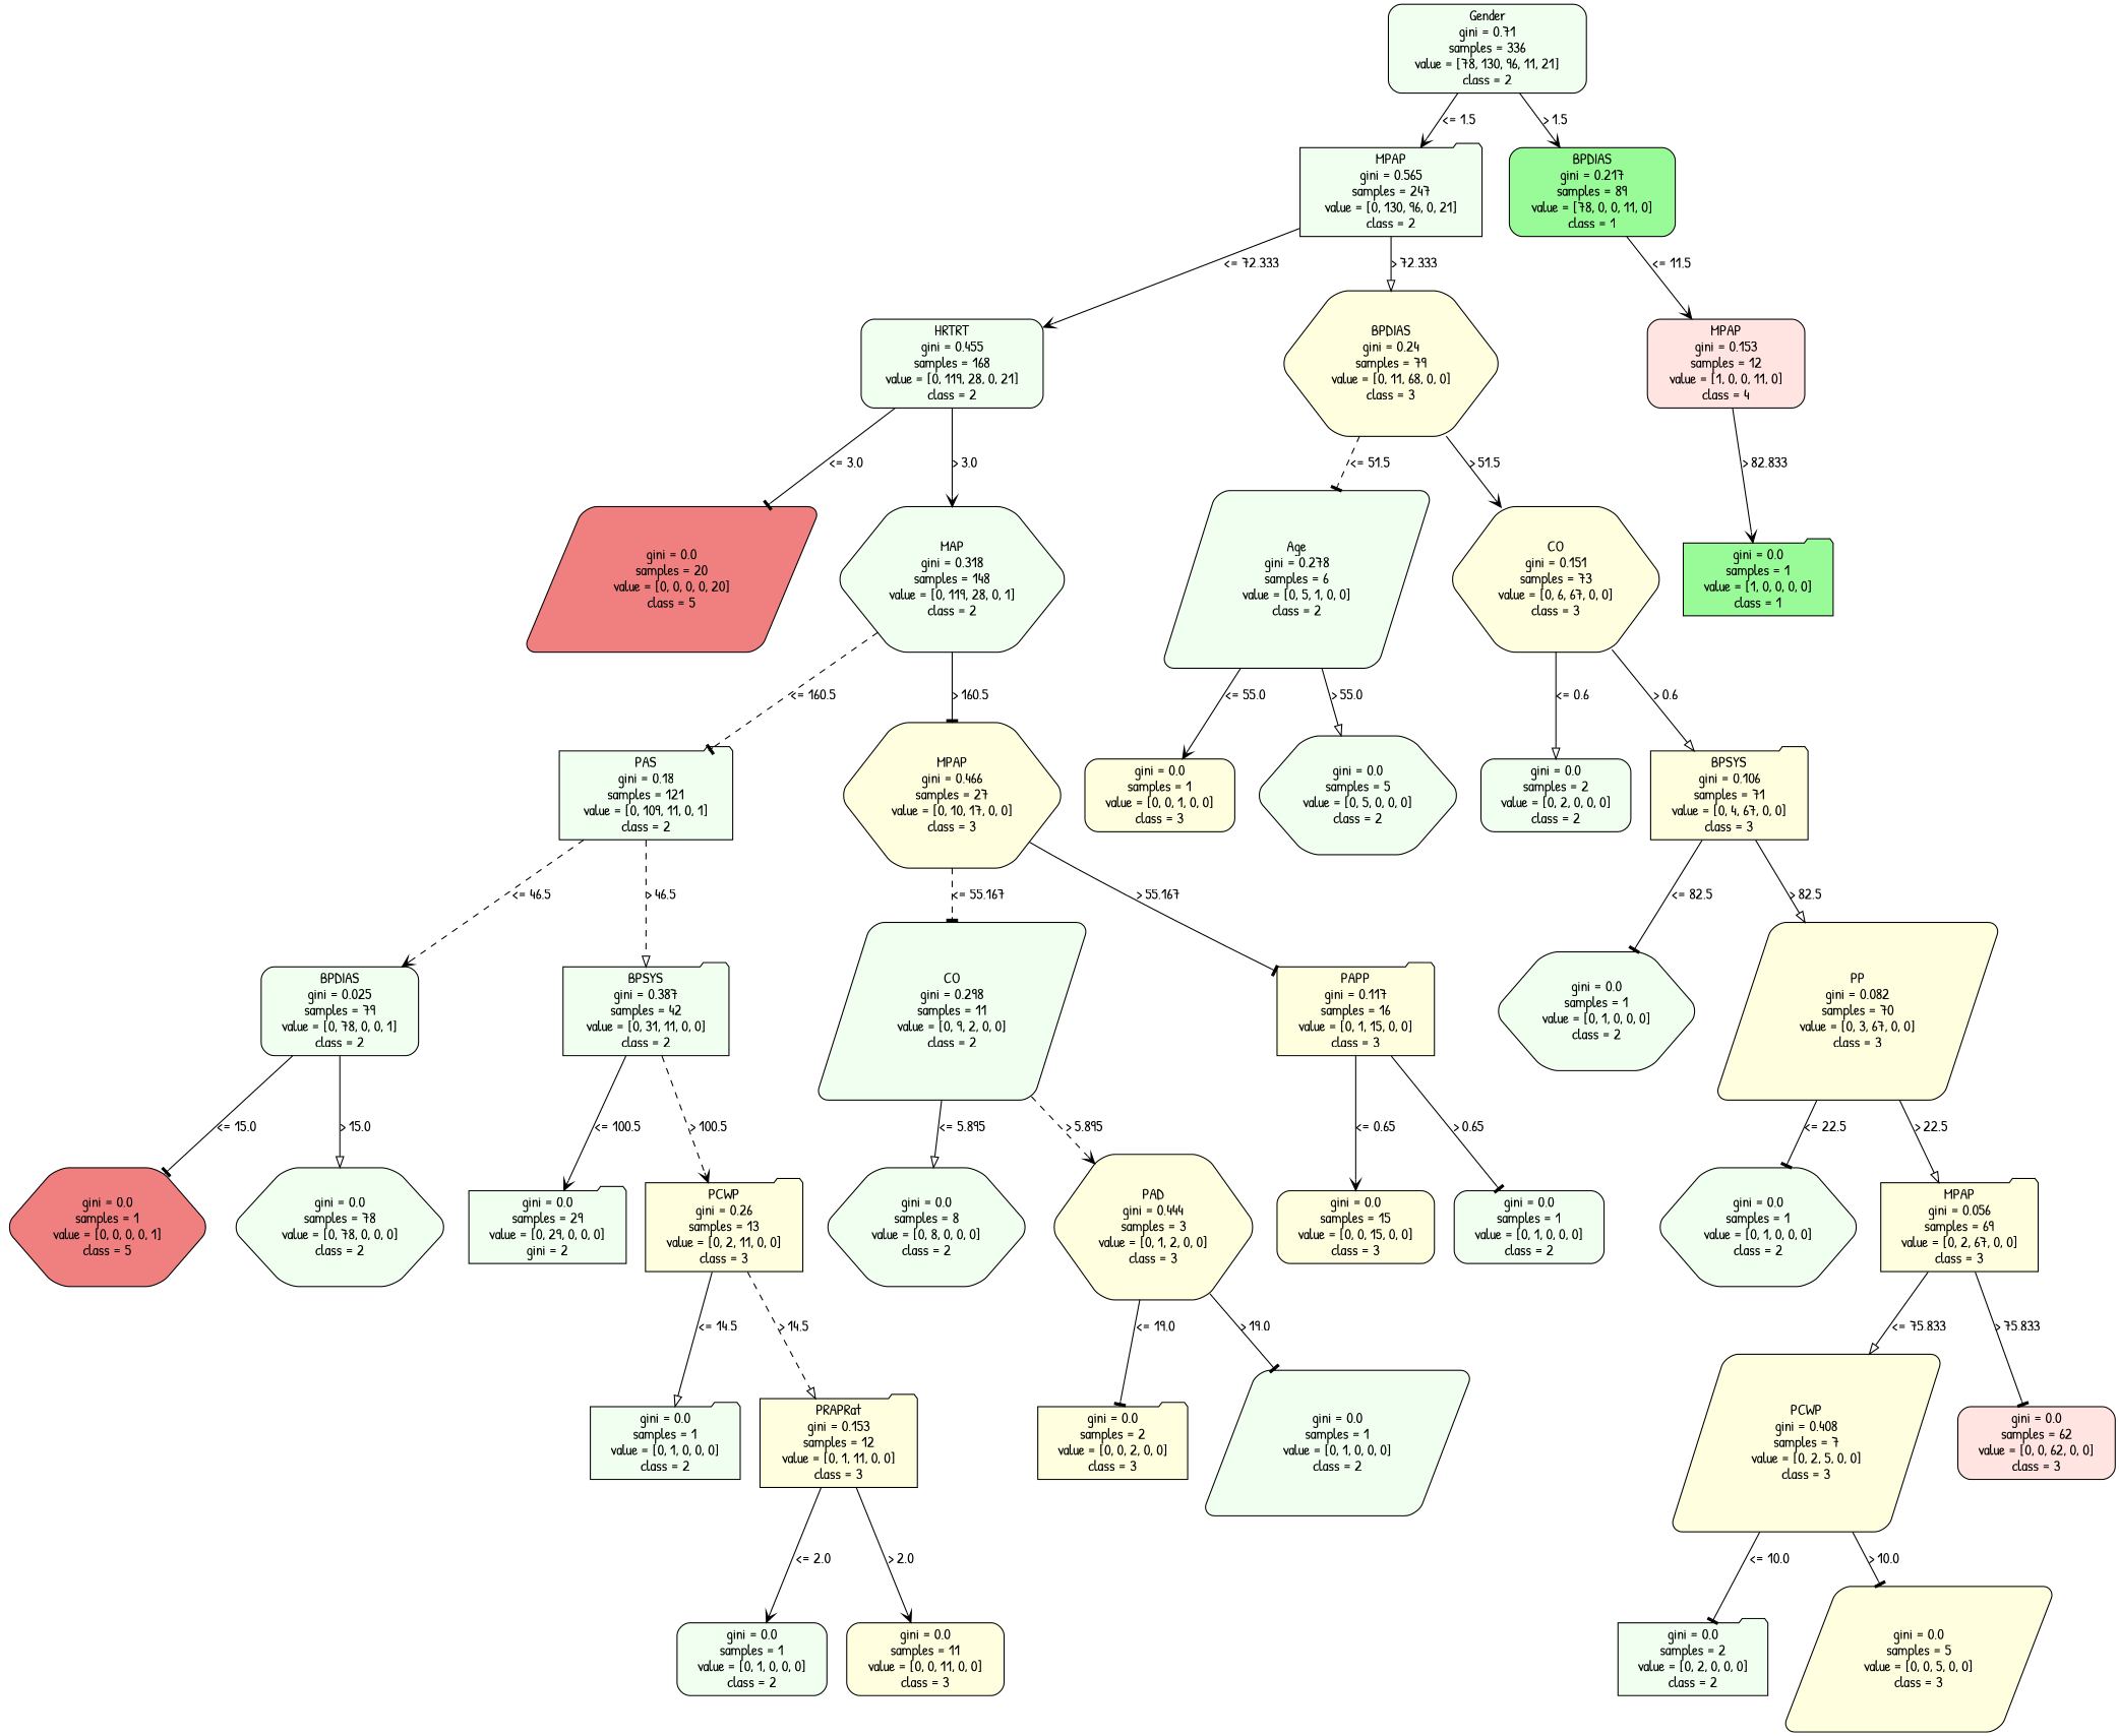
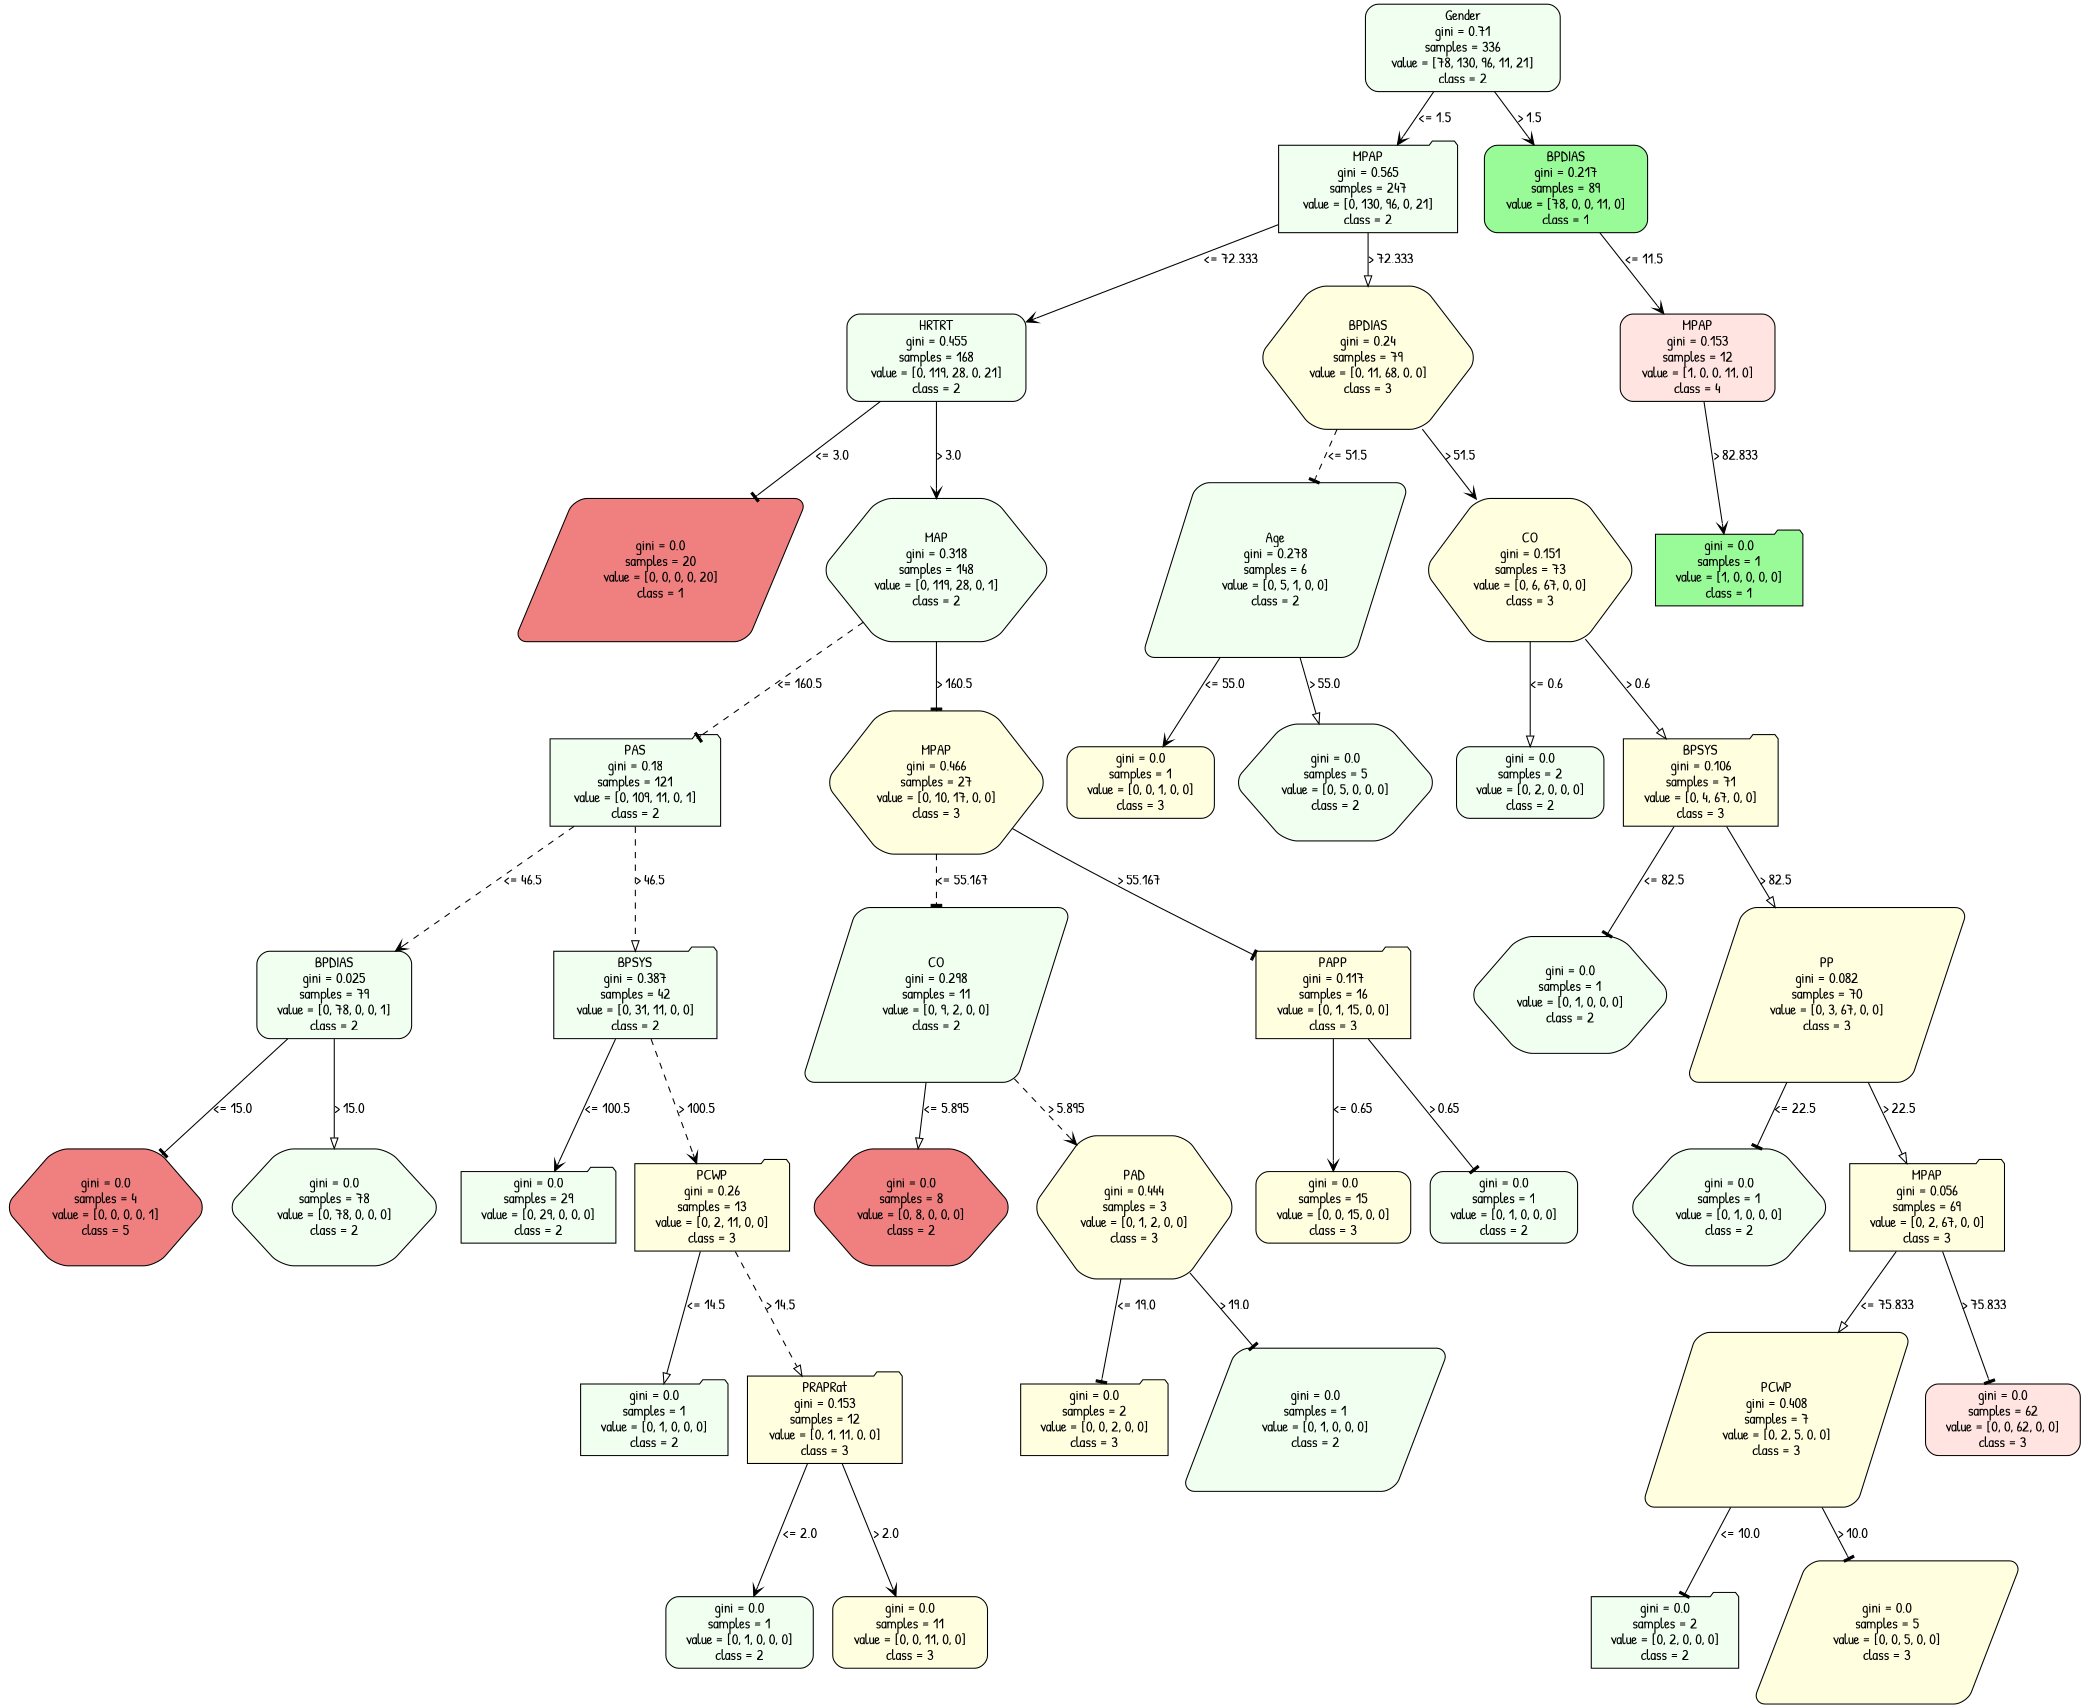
  strict digraph {
    fontname="Patrick Hand"
    node [color=black fillcolor=honeydew fontname="Patrick Hand" shape=folder style="filled, rounded"]
    edge [arrowhead=vee fontname="Patrick Hand" op="<=" param=1.5 style=solid]
    n1 [height=1.1528 label="Gender\ngini = 0.71\nsamples = 336\nvalue = [78, 130, 96, 11, 21]\nclass = 2" shape=box width=2.5694]
    n2 [height=1.1528 label="MPAP\ngini = 0.565\nsamples = 247\nvalue = [0, 130, 96, 0, 21]\nclass = 2" width=2.3611]
    n3 [fillcolor=palegreen height=1.1528 label="BPDIAS\ngini = 0.217\nsamples = 89\nvalue = [78, 0, 0, 11, 0]\nclass = 1" shape=box width=2.1528]
    n4 [height=1.1528 label="HRTRT\ngini = 0.455\nsamples = 168\nvalue = [0, 119, 28, 0, 21]\nclass = 2" shape=box width=2.3611]
    n5 [fillcolor=lightyellow height=1.1528 label="BPDIAS\ngini = 0.24\nsamples = 79\nvalue = [0, 11, 68, 0, 0]\nclass = 3" shape=hexagon width=2.1528]
    n6 [fillcolor=mistyrose height=1.1528 label="MPAP\ngini = 0.153\nsamples = 12\nvalue = [1, 0, 0, 11, 0]\nclass = 4" shape=box width=2.0417]
-   n7 [fillcolor=lightcoral height=0.94444 label="gini = 0.0\nsamples = 20\nvalue = [0, 0, 0, 0, 20]\nclass = 5" shape=parallelogram width=2.0417]
+   n7 [fillcolor=lightcoral height=0.94444 label="gini = 0.0\nsamples = 20\nvalue = [0, 0, 0, 0, 20]\nclass = 1" shape=parallelogram width=2.0417]
    n8 [height=1.1528 label="MAP\ngini = 0.318\nsamples = 148\nvalue = [0, 119, 28, 0, 1]\nclass = 2" shape=hexagon width=2.25]
    n9 [height=1.1528 label="Age\ngini = 0.278\nsamples = 6\nvalue = [0, 5, 1, 0, 0]\nclass = 2" shape=parallelogram width=1.9444]
    n10 [fillcolor=lightyellow height=1.1528 label="CO\ngini = 0.151\nsamples = 73\nvalue = [0, 6, 67, 0, 0]\nclass = 3" shape=hexagon width=2.0417]
    n11 [fillcolor=palegreen height=0.94444 label="gini = 0.0\nsamples = 1\nvalue = [1, 0, 0, 0, 0]\nclass = 1" width=1.9444]
    n12 [height=1.1528 label="PAS\ngini = 0.18\nsamples = 121\nvalue = [0, 109, 11, 0, 1]\nclass = 2" width=2.25]
    n13 [fillcolor=lightyellow height=1.1528 label="MPAP\ngini = 0.466\nsamples = 27\nvalue = [0, 10, 17, 0, 0]\nclass = 3" shape=hexagon width=2.1528]
    n14 [fillcolor=lightyellow height=0.94444 label="gini = 0.0\nsamples = 1\nvalue = [0, 0, 1, 0, 0]\nclass = 3" shape=box width=1.9444]
    n15 [height=0.94444 label="gini = 0.0\nsamples = 5\nvalue = [0, 5, 0, 0, 0]\nclass = 2" shape=hexagon width=1.9444]
    n16 [height=0.94444 label="gini = 0.0\nsamples = 2\nvalue = [0, 2, 0, 0, 0]\nclass = 2" shape=box width=1.9444]
    n17 [fillcolor=lightyellow height=1.1528 label="BPSYS\ngini = 0.106\nsamples = 71\nvalue = [0, 4, 67, 0, 0]\nclass = 3" width=2.0417]
    n18 [height=1.1528 label="BPDIAS\ngini = 0.025\nsamples = 79\nvalue = [0, 78, 0, 0, 1]\nclass = 2" shape=box width=2.0417]
    n19 [height=1.1528 label="BPSYS\ngini = 0.387\nsamples = 42\nvalue = [0, 31, 11, 0, 0]\nclass = 2" width=2.1528]
    n20 [height=1.1528 label="CO\ngini = 0.298\nsamples = 11\nvalue = [0, 9, 2, 0, 0]\nclass = 2" shape=parallelogram width=1.9444]
    n21 [fillcolor=lightyellow height=1.1528 label="PAPP\ngini = 0.117\nsamples = 16\nvalue = [0, 1, 15, 0, 0]\nclass = 3" width=2.0417]
-   n22 [fillcolor=lightcoral height=0.94444 label="gini = 0.0\nsamples = 1\nvalue = [0, 0, 0, 0, 1]\nclass = 5" shape=hexagon width=1.9444]
+   n22 [fillcolor=lightcoral height=0.94444 label="gini = 0.0\nsamples = 4\nvalue = [0, 0, 0, 0, 1]\nclass = 5" shape=hexagon width=1.9444]
    n23 [height=0.94444 label="gini = 0.0\nsamples = 78\nvalue = [0, 78, 0, 0, 0]\nclass = 2" shape=hexagon width=2.0417]
-   n24 [height=0.94444 label="gini = 0.0\nsamples = 29\nvalue = [0, 29, 0, 0, 0]\ngini = 2" width=2.0417]
+   n24 [height=0.94444 label="gini = 0.0\nsamples = 29\nvalue = [0, 29, 0, 0, 0]\nclass = 2" width=2.0417]
    n25 [fillcolor=lightyellow height=1.1528 label="PCWP\ngini = 0.26\nsamples = 13\nvalue = [0, 2, 11, 0, 0]\nclass = 3" width=2.0417]
-   n26 [height=0.94444 label="gini = 0.0\nsamples = 8\nvalue = [0, 8, 0, 0, 0]\nclass = 2" shape=hexagon width=1.9444]
+   n26 [fillcolor=lightcoral height=0.94444 label="gini = 0.0\nsamples = 8\nvalue = [0, 8, 0, 0, 0]\nclass = 2" shape=hexagon width=1.9444]
    n27 [fillcolor=lightyellow height=1.1528 label="PAD\ngini = 0.444\nsamples = 3\nvalue = [0, 1, 2, 0, 0]\nclass = 3" shape=hexagon width=1.9444]
    n28 [fillcolor=lightyellow height=0.94444 label="gini = 0.0\nsamples = 15\nvalue = [0, 0, 15, 0, 0]\nclass = 3" shape=box width=2.0417]
    n29 [height=0.94444 label="gini = 0.0\nsamples = 1\nvalue = [0, 1, 0, 0, 0]\nclass = 2" shape=box width=1.9444]
    n30 [height=0.94444 label="gini = 0.0\nsamples = 1\nvalue = [0, 1, 0, 0, 0]\nclass = 2" width=1.9444]
    n31 [fillcolor=lightyellow height=1.1528 label="PRAPRat\ngini = 0.153\nsamples = 12\nvalue = [0, 1, 11, 0, 0]\nclass = 3" width=2.0417]
    n32 [height=0.94444 label="gini = 0.0\nsamples = 1\nvalue = [0, 1, 0, 0, 0]\nclass = 2" shape=box width=1.9444]
    n33 [fillcolor=lightyellow height=0.94444 label="gini = 0.0\nsamples = 11\nvalue = [0, 0, 11, 0, 0]\nclass = 3" shape=box width=2.0417]
    n34 [fillcolor=lightyellow height=0.94444 label="gini = 0.0\nsamples = 2\nvalue = [0, 0, 2, 0, 0]\nclass = 3" width=1.9444]
    n35 [height=0.94444 label="gini = 0.0\nsamples = 1\nvalue = [0, 1, 0, 0, 0]\nclass = 2" shape=parallelogram width=1.9444]
    n36 [height=0.94444 label="gini = 0.0\nsamples = 1\nvalue = [0, 1, 0, 0, 0]\nclass = 2" shape=hexagon width=1.9444]
    n37 [fillcolor=lightyellow height=1.1528 label="PP\ngini = 0.082\nsamples = 70\nvalue = [0, 3, 67, 0, 0]\nclass = 3" shape=parallelogram width=2.0417]
    n38 [height=0.94444 label="gini = 0.0\nsamples = 1\nvalue = [0, 1, 0, 0, 0]\nclass = 2" shape=hexagon width=1.9444]
    n39 [fillcolor=lightyellow height=1.1528 label="MPAP\ngini = 0.056\nsamples = 69\nvalue = [0, 2, 67, 0, 0]\nclass = 3" width=2.0417]
    n40 [fillcolor=lightyellow height=1.1528 label="PCWP\ngini = 0.408\nsamples = 7\nvalue = [0, 2, 5, 0, 0]\nclass = 3" shape=parallelogram width=1.9444]
    n41 [fillcolor=mistyrose height=0.94444 label="gini = 0.0\nsamples = 62\nvalue = [0, 0, 62, 0, 0]\nclass = 3" shape=box width=2.0417]
    n42 [height=0.94444 label="gini = 0.0\nsamples = 2\nvalue = [0, 2, 0, 0, 0]\nclass = 2" width=1.9444]
    n43 [fillcolor=lightyellow height=0.94444 label="gini = 0.0\nsamples = 5\nvalue = [0, 0, 5, 0, 0]\nclass = 3" shape=parallelogram width=1.9444]
    n1 -> n2 [label="<= 1.5" labelangle=45 labeldistance=2.5]
    n1 -> n3 [label="> 1.5" labelangle=-45 labeldistance=2.5 op=">"]
    n2 -> n4 [label="<= 72.333" param=72.333]
    n2 -> n5 [arrowhead=onormal label="> 72.333" op=">" param=72.333]
    n3 -> n6 [label="<= 11.5" param=11.5]
    n4 -> n7 [arrowhead=tee label="<= 3.0" param=3.0]
    n4 -> n8 [label="> 3.0" op=">" param=3.0]
    n5 -> n9 [arrowhead=tee label="<= 51.5" param=51.5 style=dashed]
    n5 -> n10 [label="> 51.5" op=">" param=51.5]
    n6 -> n11 [label="> 82.833" op=">" param=82.833]
    n8 -> n12 [arrowhead=tee label="<= 160.5" param=160.5 style=dashed]
    n8 -> n13 [arrowhead=tee label="> 160.5" op=">" param=160.5]
    n9 -> n14 [label="<= 55.0" param=55.0]
    n9 -> n15 [arrowhead=onormal label="> 55.0" op=">" param=55.0]
    n10 -> n16 [arrowhead=onormal label="<= 0.6" param=0.6]
    n10 -> n17 [arrowhead=onormal label="> 0.6" op=">" param=0.6]
    n12 -> n18 [label="<= 46.5" param=46.5 style=dashed]
    n12 -> n19 [arrowhead=onormal label="> 46.5" op=">" param=46.5 style=dashed]
    n13 -> n20 [arrowhead=tee label="<= 55.167" param=55.167 style=dashed]
    n13 -> n21 [arrowhead=tee label="> 55.167" op=">" param=55.167]
    n17 -> n36 [arrowhead=tee label="<= 82.5" param=82.5]
    n17 -> n37 [arrowhead=onormal label="> 82.5" op=">" param=82.5]
    n18 -> n22 [arrowhead=tee label="<= 15.0" param=15.0]
    n18 -> n23 [arrowhead=onormal label="> 15.0" op=">" param=15.0]
    n19 -> n24 [label="<= 100.5" param=100.5]
    n19 -> n25 [label="> 100.5" op=">" param=100.5 style=dashed]
    n20 -> n26 [arrowhead=onormal label="<= 5.895" param=5.895]
    n20 -> n27 [label="> 5.895" op=">" param=5.895 style=dashed]
    n21 -> n28 [label="<= 0.65" param=0.65]
    n21 -> n29 [arrowhead=tee label="> 0.65" op=">" param=0.65]
    n25 -> n30 [arrowhead=onormal label="<= 14.5" param=14.5]
    n25 -> n31 [arrowhead=onormal label="> 14.5" op=">" param=14.5 style=dashed]
    n27 -> n34 [arrowhead=tee label="<= 19.0" param=19.0]
    n27 -> n35 [arrowhead=tee label="> 19.0" op=">" param=19.0]
    n31 -> n32 [label="<= 2.0" param=2.0]
    n31 -> n33 [label="> 2.0" op=">" param=2.0]
    n37 -> n38 [arrowhead=tee label="<= 22.5" param=22.5]
    n37 -> n39 [arrowhead=onormal label="> 22.5" op=">" param=22.5]
    n39 -> n40 [arrowhead=onormal label="<= 75.833" param=75.833]
    n39 -> n41 [arrowhead=tee label="> 75.833" op=">" param=75.833]
    n40 -> n42 [arrowhead=tee label="<= 10.0" param=10.0]
    n40 -> n43 [arrowhead=tee label="> 10.0" op=">" param=10.0]
  }
